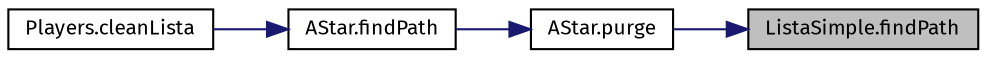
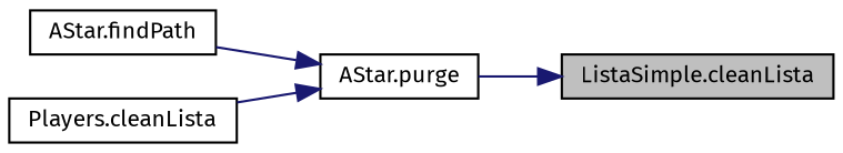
  digraph {
    fontname="Fira Sans"
    rankdir=RL
    node [color=black fillcolor=white fontname="Fira Sans" fontsize=10 shape=record style=filled]
    edge [color=midnightblue dir=back fontname="Fira Sans" fontsize=10 labelfontname=Helvetica labelfontsize=10 style=solid]
-   n1 [fillcolor=grey75 fontcolor=black height=0.2 label="ListaSimple.findPath" width=0.4]
+   n1 [fillcolor=grey75 fontcolor=black height=0.2 label="ListaSimple.cleanLista" width=0.4]
    n2 [height=0.2 label="AStar.purge" width=0.4]
    n3 [height=0.2 label="AStar.findPath" width=0.4]
    n4 [height=0.2 label="Players.cleanLista" width=0.4]
    n1 -> n2
    n2 -> n3
-   n3 -> n4
+   n2 -> n4
  }
